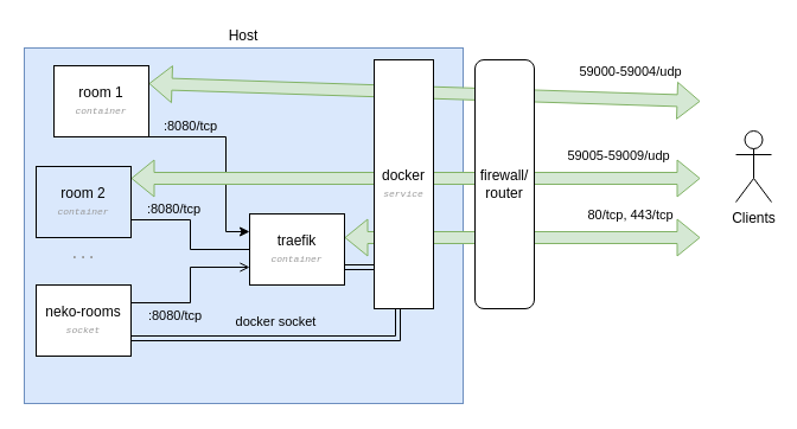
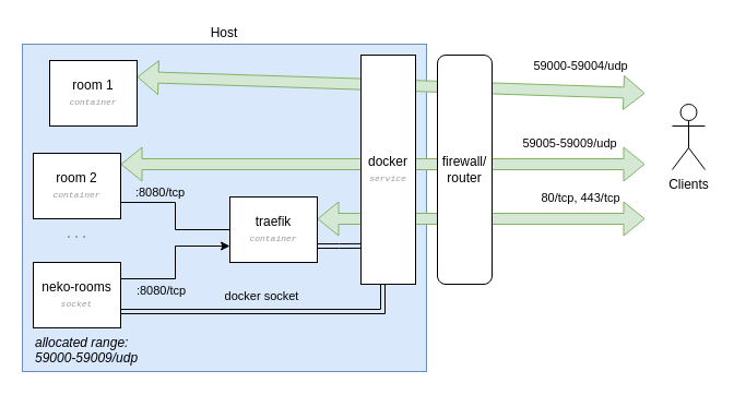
  <mxCell id="0" />
  <mxCell id="1" parent="0" />
  <mxCell id="2" value="" style="rounded=0;whiteSpace=wrap;html=1;fillColor=#dae8fc;strokeColor=#6c8ebf;" vertex="1" parent="1"><mxGeometry x="20" y="40" width="370" height="300" as="geometry" /></mxCell>
- <mxCell id="3" style="edgeStyle=orthogonalEdgeStyle;rounded=0;orthogonalLoop=1;jettySize=auto;html=1;exitX=1;exitY=0.25;exitDx=0;exitDy=0;entryX=0;entryY=0.75;entryDx=0;entryDy=0;endArrow=open;" edge="1" parent="1" source="14" target="9"><mxGeometry relative="1" as="geometry"><mxPoint x="180" y="270" as="sourcePoint" /><mxPoint x="210" y="300" as="targetPoint" /></mxGeometry></mxCell>
+ <mxCell id="3" style="edgeStyle=orthogonalEdgeStyle;rounded=0;orthogonalLoop=1;jettySize=auto;html=1;exitX=1;exitY=0.25;exitDx=0;exitDy=0;entryX=0;entryY=0.75;entryDx=0;entryDy=0;" edge="1" parent="1" source="14" target="9"><mxGeometry relative="1" as="geometry"><mxPoint x="180" y="270" as="sourcePoint" /><mxPoint x="210" y="300" as="targetPoint" /></mxGeometry></mxCell>
  <mxCell id="4" value=":8080/tcp" style="edgeLabel;html=1;align=center;verticalAlign=middle;resizable=0;points=[];labelBackgroundColor=none;" vertex="1" connectable="0" parent="3"><mxGeometry x="-0.493" relative="1" as="geometry"><mxPoint x="3" y="10" as="offset" /></mxGeometry></mxCell>
  <mxCell id="5" value="&lt;div&gt;room 1&lt;/div&gt;&lt;div&gt;&lt;font size=&quot;1&quot; face=&quot;Courier New&quot; color=&quot;#999999&quot;&gt;&lt;i style=&quot;font-size: 8px&quot;&gt;container&lt;/i&gt;&lt;/font&gt;&lt;br&gt;&lt;/div&gt;" style="rounded=0;whiteSpace=wrap;html=1;" vertex="1" parent="1"><mxGeometry x="45" y="55" width="80" height="60" as="geometry" /></mxCell>
  <mxCell id="6" value="" style="shape=flexArrow;endArrow=classic;html=1;rounded=0;exitX=1;exitY=0.25;exitDx=0;exitDy=0;fillColor=#d5e8d4;strokeColor=#82b366;startArrow=block;" edge="1" parent="1" source="5"><mxGeometry width="50" height="50" relative="1" as="geometry"><mxPoint x="180" y="120" as="sourcePoint" /><mxPoint x="590" y="85" as="targetPoint" /></mxGeometry></mxCell>
  <mxCell id="7" value="59000-59004/udp" style="edgeLabel;html=1;align=center;verticalAlign=middle;resizable=0;points=[];" vertex="1" connectable="0" parent="6"><mxGeometry x="-0.352" y="7" relative="1" as="geometry"><mxPoint x="254" y="-8" as="offset" /></mxGeometry></mxCell>
- <mxCell id="8" value="&lt;div&gt;room 2&lt;/div&gt;&lt;div&gt;&lt;font size=&quot;1&quot; face=&quot;Courier New&quot; color=&quot;#999999&quot;&gt;&lt;i style=&quot;font-size: 8px&quot;&gt;container&lt;/i&gt;&lt;/font&gt;&lt;/div&gt;" style="rounded=0;whiteSpace=wrap;html=1;fillColor=#dae8fc;" vertex="1" parent="1"><mxGeometry x="30" y="140" width="80" height="60" as="geometry" /></mxCell>
+ <mxCell id="8" value="&lt;div&gt;room 2&lt;/div&gt;&lt;div&gt;&lt;font size=&quot;1&quot; face=&quot;Courier New&quot; color=&quot;#999999&quot;&gt;&lt;i style=&quot;font-size: 8px&quot;&gt;container&lt;/i&gt;&lt;/font&gt;&lt;/div&gt;" style="rounded=0;whiteSpace=wrap;html=1;" vertex="1" parent="1"><mxGeometry x="30" y="140" width="80" height="60" as="geometry" /></mxCell>
  <mxCell id="9" value="&lt;div&gt;traefik&lt;/div&gt;&lt;div&gt;&lt;font size=&quot;1&quot; face=&quot;Courier New&quot; color=&quot;#999999&quot;&gt;&lt;i style=&quot;font-size: 8px&quot;&gt;container&lt;/i&gt;&lt;/font&gt;&lt;/div&gt;" style="rounded=0;whiteSpace=wrap;html=1;" vertex="1" parent="1"><mxGeometry x="210" y="180" width="80" height="60" as="geometry" /></mxCell>
  <mxCell id="10" value="" style="shape=flexArrow;endArrow=block;html=1;rounded=0;fillColor=#d5e8d4;strokeColor=#82b366;startArrow=block;endFill=0;" edge="1" parent="1"><mxGeometry width="50" height="50" relative="1" as="geometry"><mxPoint x="290" y="200" as="sourcePoint" /><mxPoint x="590" y="200" as="targetPoint" /></mxGeometry></mxCell>
  <mxCell id="11" value="&lt;div&gt;80/tcp, 443/tcp&lt;/div&gt;" style="edgeLabel;html=1;align=center;verticalAlign=middle;resizable=0;points=[];" vertex="1" connectable="0" parent="10"><mxGeometry x="-0.352" y="7" relative="1" as="geometry"><mxPoint x="143" y="-13" as="offset" /></mxGeometry></mxCell>
  <mxCell id="12" style="edgeStyle=orthogonalEdgeStyle;rounded=0;orthogonalLoop=1;jettySize=auto;html=1;exitX=1;exitY=0.75;exitDx=0;exitDy=0;entryX=0.4;entryY=1;entryDx=0;entryDy=0;entryPerimeter=0;shape=link;" edge="1" parent="1" source="14" target="22"><mxGeometry relative="1" as="geometry" /></mxCell>
  <mxCell id="13" value="docker socket" style="edgeLabel;html=1;align=center;verticalAlign=middle;resizable=0;points=[];labelBackgroundColor=none;" vertex="1" connectable="0" parent="12"><mxGeometry x="0.022" relative="1" as="geometry"><mxPoint x="-7" y="-15" as="offset" /></mxGeometry></mxCell>
  <mxCell id="14" value="&lt;div&gt;neko-rooms&lt;/div&gt;&lt;div&gt;&lt;font size=&quot;1&quot; face=&quot;Courier New&quot; color=&quot;#999999&quot;&gt;&lt;i style=&quot;font-size: 8px&quot;&gt;socket&lt;/i&gt;&lt;/font&gt;&lt;/div&gt;" style="rounded=0;whiteSpace=wrap;html=1;" vertex="1" parent="1"><mxGeometry x="30" y="240" width="80" height="60" as="geometry" /></mxCell>
  <mxCell id="15" style="edgeStyle=orthogonalEdgeStyle;rounded=0;orthogonalLoop=1;jettySize=auto;html=1;entryX=0;entryY=0.5;entryDx=0;entryDy=0;exitX=1;exitY=0.75;exitDx=0;exitDy=0;endArrow=none;" edge="1" parent="1" source="8" target="9"><mxGeometry relative="1" as="geometry"><mxPoint x="160" y="280" as="sourcePoint" /><mxPoint x="220" y="235" as="targetPoint" /></mxGeometry></mxCell>
  <mxCell id="16" value=":8080/tcp" style="edgeLabel;html=1;align=center;verticalAlign=middle;resizable=0;points=[];labelBackgroundColor=none;" vertex="1" connectable="0" parent="15"><mxGeometry x="-0.493" relative="1" as="geometry"><mxPoint x="3" y="-10" as="offset" /></mxGeometry></mxCell>
- <mxCell id="17" style="edgeStyle=orthogonalEdgeStyle;rounded=0;orthogonalLoop=1;jettySize=auto;html=1;entryX=0;entryY=0.25;entryDx=0;entryDy=0;exitX=1;exitY=0.75;exitDx=0;exitDy=0;" edge="1" parent="1" source="5" target="9"><mxGeometry relative="1" as="geometry"><mxPoint x="160" y="180" as="sourcePoint" /><mxPoint x="220" y="220" as="targetPoint" /><Array as="points"><mxPoint x="190" y="115" /><mxPoint x="190" y="195" /></Array></mxGeometry></mxCell>
- <mxCell id="18" value=":8080/tcp" style="edgeLabel;html=1;align=center;verticalAlign=middle;resizable=0;points=[];labelBackgroundColor=none;" vertex="1" connectable="0" parent="17"><mxGeometry x="-0.493" relative="1" as="geometry"><mxPoint x="3" y="-10" as="offset" /></mxGeometry></mxCell>
  <mxCell id="19" value="" style="shape=flexArrow;endArrow=block;html=1;rounded=0;exitX=1;exitY=0.25;exitDx=0;exitDy=0;fillColor=#d5e8d4;strokeColor=#82b366;endFill=0;startArrow=block;" edge="1" parent="1"><mxGeometry width="50" height="50" relative="1" as="geometry"><mxPoint x="110" y="150" as="sourcePoint" /><mxPoint x="590" y="150" as="targetPoint" /></mxGeometry></mxCell>
  <mxCell id="20" value="59005-59009/udp" style="edgeLabel;html=1;align=center;verticalAlign=middle;resizable=0;points=[];" vertex="1" connectable="0" parent="19"><mxGeometry x="-0.352" y="7" relative="1" as="geometry"><mxPoint x="254" y="-13" as="offset" /></mxGeometry></mxCell>
- <mxCell id="22" value="&lt;div&gt;docker&lt;/div&gt;&lt;div&gt;&lt;font size=&quot;1&quot; face=&quot;Courier New&quot; color=&quot;#999999&quot;&gt;&lt;i style=&quot;font-size: 8px&quot;&gt;service&lt;/i&gt;&lt;/font&gt;&lt;/div&gt;" style="rounded=0;whiteSpace=wrap;html=1;" vertex="1" parent="1"><mxGeometry x="315" y="50" width="50" height="210" as="geometry" /></mxCell>
+ <mxCell id="21" value="&lt;i&gt;allocated range: 59000-59009/udp&lt;/i&gt;" style="text;whiteSpace=wrap;html=1;" vertex="1" parent="1"><mxGeometry x="30" y="300" width="120" height="40" as="geometry" /></mxCell>
+ <mxCell id="22" value="&lt;div&gt;docker&lt;/div&gt;&lt;div&gt;&lt;font size=&quot;1&quot; face=&quot;Courier New&quot; color=&quot;#999999&quot;&gt;&lt;i style=&quot;font-size: 8px&quot;&gt;service&lt;/i&gt;&lt;/font&gt;&lt;/div&gt;" style="rounded=0;whiteSpace=wrap;html=1;" vertex="1" parent="1"><mxGeometry x="330" y="50" width="50" height="210" as="geometry" /></mxCell>
  <mxCell id="23" style="edgeStyle=orthogonalEdgeStyle;rounded=0;orthogonalLoop=1;jettySize=auto;html=1;exitX=1;exitY=0.75;exitDx=0;exitDy=0;shape=link;entryX=0;entryY=0.833;entryDx=0;entryDy=0;entryPerimeter=0;" edge="1" parent="1" source="9" target="22"><mxGeometry relative="1" as="geometry"><mxPoint x="120" y="295" as="sourcePoint" /><mxPoint x="310" y="280" as="targetPoint" /></mxGeometry></mxCell>
  <mxCell id="24" value="&lt;div&gt;firewall/&lt;/div&gt;&lt;div&gt;router&lt;/div&gt;" style="whiteSpace=wrap;html=1;rounded=1;" vertex="1" parent="1"><mxGeometry x="400" y="50" width="50" height="210" as="geometry" /></mxCell>
  <mxCell id="25" value="Host" style="text;html=1;strokeColor=none;fillColor=none;align=center;verticalAlign=middle;whiteSpace=wrap;rounded=0;" vertex="1" parent="1"><mxGeometry x="175" y="20" width="60" height="20" as="geometry" /></mxCell>
  <mxCell id="26" value="&lt;font style=&quot;font-size: 12px&quot;&gt;&lt;b&gt;...&lt;/b&gt;&lt;/font&gt;" style="text;html=1;strokeColor=none;fillColor=none;align=center;verticalAlign=middle;whiteSpace=wrap;rounded=0;labelBackgroundColor=none;fontFamily=Courier New;fontSize=8;fontColor=#999999;" vertex="1" parent="1"><mxGeometry x="40" y="200" width="60" height="30" as="geometry" /></mxCell>
- <mxCell id="27" value="&lt;font face=&quot;Helvetica&quot;&gt;Clients&lt;/font&gt;" style="shape=umlActor;verticalLabelPosition=bottom;verticalAlign=top;html=1;outlineConnect=0;labelBackgroundColor=none;fontFamily=Courier New;fontSize=12;fontColor=#000000;" vertex="1" parent="1"><mxGeometry x="620" y="110" width="30" height="60" as="geometry" /></mxCell>
+ <mxCell id="27" value="&lt;font face=&quot;Helvetica&quot;&gt;Clients&lt;/font&gt;" style="shape=umlActor;verticalLabelPosition=bottom;verticalAlign=top;html=1;outlineConnect=0;labelBackgroundColor=none;fontFamily=Courier New;fontSize=12;fontColor=#000000;" vertex="1" parent="1"><mxGeometry x="615" y="95" width="30" height="60" as="geometry" /></mxCell>
